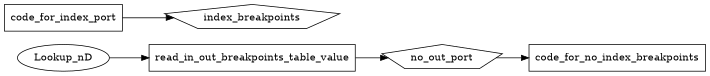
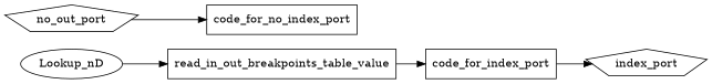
  digraph {
    rankdir=LR
    node [shape=box sides=5]
    Lookup_nD [shape=ellipse]
    read_in_out_breakpoints_table_value
    n3 [label=no_out_port shape=polygon]
-   index_port [shape=polygon label=index_breakpoints]
+   index_port [shape=polygon]
    code_for_index_port
-   code_for_no_index_port [label=code_for_no_index_breakpoints]
+   code_for_no_index_port
    Lookup_nD -> read_in_out_breakpoints_table_value
-   read_in_out_breakpoints_table_value -> n3
+   read_in_out_breakpoints_table_value -> code_for_index_port
    n3 -> code_for_no_index_port
    code_for_index_port -> index_port
  }
